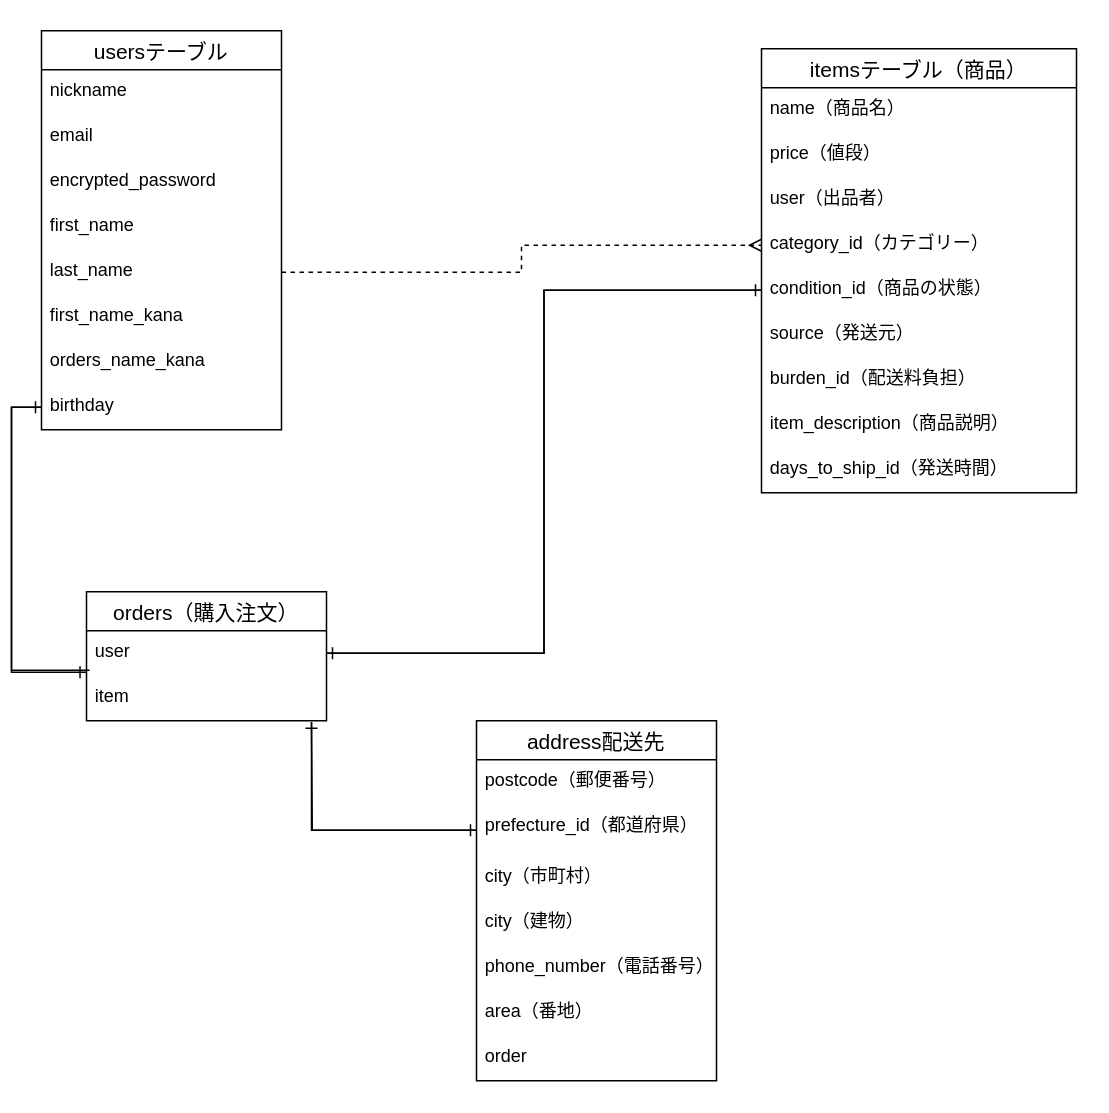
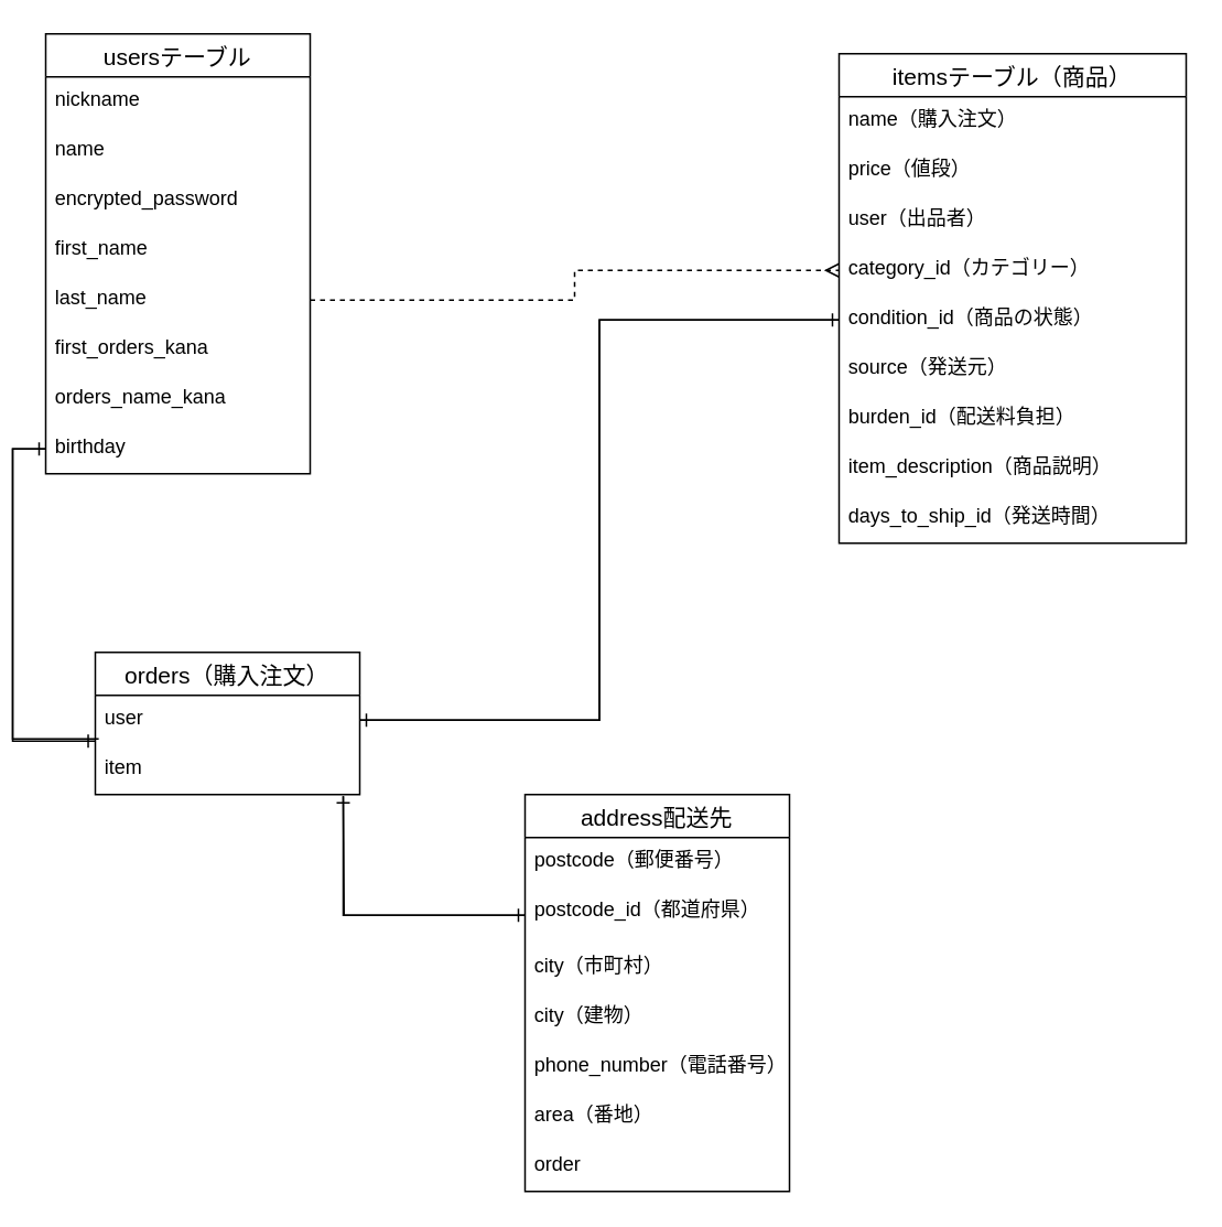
  <mxCell id="0" />
  <mxCell id="1" parent="0" />
  <mxCell id="2" value="usersテーブル" style="swimlane;fontStyle=0;childLayout=stackLayout;horizontal=1;startSize=26;horizontalStack=0;resizeParent=1;resizeParentMax=0;resizeLast=0;collapsible=1;marginBottom=0;align=center;fontSize=14;" parent="1" vertex="1"><mxGeometry x="20" y="20" width="160" height="266" as="geometry"><mxRectangle x="80" y="390" width="50" height="26" as="alternateBounds" /></mxGeometry></mxCell>
  <mxCell id="3" value="nickname" style="text;strokeColor=none;fillColor=none;spacingLeft=4;spacingRight=4;overflow=hidden;rotatable=0;points=[[0,0.5],[1,0.5]];portConstraint=eastwest;fontSize=12;" parent="2" vertex="1"><mxGeometry y="26" width="160" height="30" as="geometry" /></mxCell>
- <mxCell id="4" value="email" style="text;strokeColor=none;fillColor=none;spacingLeft=4;spacingRight=4;overflow=hidden;rotatable=0;points=[[0,0.5],[1,0.5]];portConstraint=eastwest;fontSize=12;" parent="2" vertex="1"><mxGeometry y="56" width="160" height="30" as="geometry" /></mxCell>
+ <mxCell id="4" value="name" style="text;strokeColor=none;fillColor=none;spacingLeft=4;spacingRight=4;overflow=hidden;rotatable=0;points=[[0,0.5],[1,0.5]];portConstraint=eastwest;fontSize=12;" parent="2" vertex="1"><mxGeometry y="56" width="160" height="30" as="geometry" /></mxCell>
  <mxCell id="5" value="encrypted_password" style="text;strokeColor=none;fillColor=none;spacingLeft=4;spacingRight=4;overflow=hidden;rotatable=0;points=[[0,0.5],[1,0.5]];portConstraint=eastwest;fontSize=12;" parent="2" vertex="1"><mxGeometry y="86" width="160" height="30" as="geometry" /></mxCell>
  <mxCell id="6" value="first_name" style="text;strokeColor=none;fillColor=none;spacingLeft=4;spacingRight=4;overflow=hidden;rotatable=0;points=[[0,0.5],[1,0.5]];portConstraint=eastwest;fontSize=12;" parent="2" vertex="1"><mxGeometry y="116" width="160" height="30" as="geometry" /></mxCell>
  <mxCell id="7" value="last_name" style="text;strokeColor=none;fillColor=none;spacingLeft=4;spacingRight=4;overflow=hidden;rotatable=0;points=[[0,0.5],[1,0.5]];portConstraint=eastwest;fontSize=12;" parent="2" vertex="1"><mxGeometry y="146" width="160" height="30" as="geometry" /></mxCell>
- <mxCell id="8" value="first_name_kana" style="text;strokeColor=none;fillColor=none;spacingLeft=4;spacingRight=4;overflow=hidden;rotatable=0;points=[[0,0.5],[1,0.5]];portConstraint=eastwest;fontSize=12;" vertex="1" parent="2"><mxGeometry y="176" width="160" height="30" as="geometry" /></mxCell>
+ <mxCell id="8" value="first_orders_kana" style="text;strokeColor=none;fillColor=none;spacingLeft=4;spacingRight=4;overflow=hidden;rotatable=0;points=[[0,0.5],[1,0.5]];portConstraint=eastwest;fontSize=12;" vertex="1" parent="2"><mxGeometry y="176" width="160" height="30" as="geometry" /></mxCell>
  <mxCell id="9" value="orders_name_kana" style="text;strokeColor=none;fillColor=none;spacingLeft=4;spacingRight=4;overflow=hidden;rotatable=0;points=[[0,0.5],[1,0.5]];portConstraint=eastwest;fontSize=12;" vertex="1" parent="2"><mxGeometry y="206" width="160" height="30" as="geometry" /></mxCell>
  <mxCell id="10" value="birthday" style="text;strokeColor=none;fillColor=none;spacingLeft=4;spacingRight=4;overflow=hidden;rotatable=0;points=[[0,0.5],[1,0.5]];portConstraint=eastwest;fontSize=12;" parent="2" vertex="1"><mxGeometry y="236" width="160" height="30" as="geometry" /></mxCell>
  <mxCell id="11" value="itemsテーブル（商品）" style="swimlane;fontStyle=0;childLayout=stackLayout;horizontal=1;startSize=26;horizontalStack=0;resizeParent=1;resizeParentMax=0;resizeLast=0;collapsible=1;marginBottom=0;align=center;fontSize=14;" parent="1" vertex="1"><mxGeometry x="500" y="32" width="210" height="296" as="geometry" /></mxCell>
- <mxCell id="12" value="name（商品名）" style="text;strokeColor=none;fillColor=none;spacingLeft=4;spacingRight=4;overflow=hidden;rotatable=0;points=[[0,0.5],[1,0.5]];portConstraint=eastwest;fontSize=12;" parent="11" vertex="1"><mxGeometry y="26" width="210" height="30" as="geometry" /></mxCell>
+ <mxCell id="12" value="name（購入注文）" style="text;strokeColor=none;fillColor=none;spacingLeft=4;spacingRight=4;overflow=hidden;rotatable=0;points=[[0,0.5],[1,0.5]];portConstraint=eastwest;fontSize=12;" parent="11" vertex="1"><mxGeometry y="26" width="210" height="30" as="geometry" /></mxCell>
  <mxCell id="13" value="price（値段）" style="text;strokeColor=none;fillColor=none;spacingLeft=4;spacingRight=4;overflow=hidden;rotatable=0;points=[[0,0.5],[1,0.5]];portConstraint=eastwest;fontSize=12;" parent="11" vertex="1"><mxGeometry y="56" width="210" height="30" as="geometry" /></mxCell>
  <mxCell id="14" value="user（出品者）" style="text;strokeColor=none;fillColor=none;spacingLeft=4;spacingRight=4;overflow=hidden;rotatable=0;points=[[0,0.5],[1,0.5]];portConstraint=eastwest;fontSize=12;" parent="11" vertex="1"><mxGeometry y="86" width="210" height="30" as="geometry" /></mxCell>
  <mxCell id="15" value="category_id（カテゴリー）" style="text;strokeColor=none;fillColor=none;spacingLeft=4;spacingRight=4;overflow=hidden;rotatable=0;points=[[0,0.5],[1,0.5]];portConstraint=eastwest;fontSize=12;" parent="11" vertex="1"><mxGeometry y="116" width="210" height="30" as="geometry" /></mxCell>
  <mxCell id="16" value="condition_id（商品の状態）" style="text;strokeColor=none;fillColor=none;spacingLeft=4;spacingRight=4;overflow=hidden;rotatable=0;points=[[0,0.5],[1,0.5]];portConstraint=eastwest;fontSize=12;" parent="11" vertex="1"><mxGeometry y="146" width="210" height="30" as="geometry" /></mxCell>
  <mxCell id="17" value="source（発送元）" style="text;strokeColor=none;fillColor=none;spacingLeft=4;spacingRight=4;overflow=hidden;rotatable=0;points=[[0,0.5],[1,0.5]];portConstraint=eastwest;fontSize=12;" parent="11" vertex="1"><mxGeometry y="176" width="210" height="30" as="geometry" /></mxCell>
  <mxCell id="18" value="burden_id（配送料負担）" style="text;strokeColor=none;fillColor=none;spacingLeft=4;spacingRight=4;overflow=hidden;rotatable=0;points=[[0,0.5],[1,0.5]];portConstraint=eastwest;fontSize=12;" vertex="1" parent="11"><mxGeometry y="206" width="210" height="30" as="geometry" /></mxCell>
  <mxCell id="19" value="item_description（商品説明）" style="text;strokeColor=none;fillColor=none;spacingLeft=4;spacingRight=4;overflow=hidden;rotatable=0;points=[[0,0.5],[1,0.5]];portConstraint=eastwest;fontSize=12;" vertex="1" parent="11"><mxGeometry y="236" width="210" height="30" as="geometry" /></mxCell>
  <mxCell id="20" value="days_to_ship_id（発送時間）" style="text;strokeColor=none;fillColor=none;spacingLeft=4;spacingRight=4;overflow=hidden;rotatable=0;points=[[0,0.5],[1,0.5]];portConstraint=eastwest;fontSize=12;" vertex="1" parent="11"><mxGeometry y="266" width="210" height="30" as="geometry" /></mxCell>
  <mxCell id="21" value="orders（購入注文）" style="swimlane;fontStyle=0;childLayout=stackLayout;horizontal=1;startSize=26;horizontalStack=0;resizeParent=1;resizeParentMax=0;resizeLast=0;collapsible=1;marginBottom=0;align=center;fontSize=14;" parent="1" vertex="1"><mxGeometry x="50" y="394" width="160" height="86" as="geometry" /></mxCell>
  <mxCell id="22" value="user" style="text;strokeColor=none;fillColor=none;spacingLeft=4;spacingRight=4;overflow=hidden;rotatable=0;points=[[0,0.5],[1,0.5]];portConstraint=eastwest;fontSize=12;" parent="21" vertex="1"><mxGeometry y="26" width="160" height="30" as="geometry" /></mxCell>
  <mxCell id="23" value="item" style="text;strokeColor=none;fillColor=none;spacingLeft=4;spacingRight=4;overflow=hidden;rotatable=0;points=[[0,0.5],[1,0.5]];portConstraint=eastwest;fontSize=12;" parent="21" vertex="1"><mxGeometry y="56" width="160" height="30" as="geometry" /></mxCell>
  <mxCell id="24" value="address配送先" style="swimlane;fontStyle=0;childLayout=stackLayout;horizontal=1;startSize=26;horizontalStack=0;resizeParent=1;resizeParentMax=0;resizeLast=0;collapsible=1;marginBottom=0;align=center;fontSize=14;" parent="1" vertex="1"><mxGeometry x="310" y="480" width="160" height="240" as="geometry" /></mxCell>
  <mxCell id="25" value="postcode（郵便番号）" style="text;strokeColor=none;fillColor=none;spacingLeft=4;spacingRight=4;overflow=hidden;rotatable=0;points=[[0,0.5],[1,0.5]];portConstraint=eastwest;fontSize=12;" parent="24" vertex="1"><mxGeometry y="26" width="160" height="30" as="geometry" /></mxCell>
- <mxCell id="26" value="prefecture_id（都道府県）" style="text;strokeColor=none;fillColor=none;spacingLeft=4;spacingRight=4;overflow=hidden;rotatable=0;points=[[0,0.5],[1,0.5]];portConstraint=eastwest;fontSize=12;" parent="24" vertex="1"><mxGeometry y="56" width="160" height="34" as="geometry" /></mxCell>
+ <mxCell id="26" value="postcode_id（都道府県）" style="text;strokeColor=none;fillColor=none;spacingLeft=4;spacingRight=4;overflow=hidden;rotatable=0;points=[[0,0.5],[1,0.5]];portConstraint=eastwest;fontSize=12;" parent="24" vertex="1"><mxGeometry y="56" width="160" height="34" as="geometry" /></mxCell>
  <mxCell id="27" value="city（市町村）" style="text;strokeColor=none;fillColor=none;spacingLeft=4;spacingRight=4;overflow=hidden;rotatable=0;points=[[0,0.5],[1,0.5]];portConstraint=eastwest;fontSize=12;" parent="24" vertex="1"><mxGeometry y="90" width="160" height="30" as="geometry" /></mxCell>
  <mxCell id="28" value="city（建物）" style="text;strokeColor=none;fillColor=none;spacingLeft=4;spacingRight=4;overflow=hidden;rotatable=0;points=[[0,0.5],[1,0.5]];portConstraint=eastwest;fontSize=12;" parent="24" vertex="1"><mxGeometry y="120" width="160" height="30" as="geometry" /></mxCell>
  <mxCell id="29" value="phone_number（電話番号）" style="text;strokeColor=none;fillColor=none;spacingLeft=4;spacingRight=4;overflow=hidden;rotatable=0;points=[[0,0.5],[1,0.5]];portConstraint=eastwest;fontSize=12;" parent="24" vertex="1"><mxGeometry y="150" width="160" height="30" as="geometry" /></mxCell>
  <mxCell id="30" value="area（番地）" style="text;strokeColor=none;fillColor=none;spacingLeft=4;spacingRight=4;overflow=hidden;rotatable=0;points=[[0,0.5],[1,0.5]];portConstraint=eastwest;fontSize=12;" vertex="1" parent="24"><mxGeometry y="180" width="160" height="30" as="geometry" /></mxCell>
  <mxCell id="31" value="order" style="text;strokeColor=none;fillColor=none;spacingLeft=4;spacingRight=4;overflow=hidden;rotatable=0;points=[[0,0.5],[1,0.5]];portConstraint=eastwest;fontSize=12;" vertex="1" parent="24"><mxGeometry y="210" width="160" height="30" as="geometry" /></mxCell>
  <mxCell id="32" style="edgeStyle=orthogonalEdgeStyle;rounded=0;orthogonalLoop=1;jettySize=auto;html=1;exitX=1;exitY=0.5;exitDx=0;exitDy=0;entryX=0;entryY=0.5;entryDx=0;entryDy=0;endArrow=ERmany;endFill=0;dashed=1;" parent="1" source="7" target="15" edge="1"><mxGeometry relative="1" as="geometry" /></mxCell>
  <mxCell id="33" style="edgeStyle=orthogonalEdgeStyle;rounded=0;orthogonalLoop=1;jettySize=auto;html=1;exitX=1;exitY=0.5;exitDx=0;exitDy=0;entryX=0;entryY=0.5;entryDx=0;entryDy=0;endArrow=ERone;endFill=0;" parent="1" target="26" edge="1"><mxGeometry relative="1" as="geometry"><mxPoint x="200" y="481" as="sourcePoint" /></mxGeometry></mxCell>
  <mxCell id="34" style="edgeStyle=orthogonalEdgeStyle;rounded=0;orthogonalLoop=1;jettySize=auto;html=1;exitX=1;exitY=0.5;exitDx=0;exitDy=0;entryX=0;entryY=0.5;entryDx=0;entryDy=0;endArrow=ERone;endFill=0;" edge="1" parent="1" source="22" target="16"><mxGeometry relative="1" as="geometry" /></mxCell>
  <mxCell id="35" style="edgeStyle=orthogonalEdgeStyle;rounded=0;orthogonalLoop=1;jettySize=auto;html=1;exitX=0;exitY=0.5;exitDx=0;exitDy=0;entryX=1;entryY=0.5;entryDx=0;entryDy=0;endArrow=ERone;endFill=0;" edge="1" parent="1" source="16" target="22"><mxGeometry relative="1" as="geometry" /></mxCell>
  <mxCell id="36" style="edgeStyle=orthogonalEdgeStyle;rounded=0;orthogonalLoop=1;jettySize=auto;html=1;exitX=0.013;exitY=-0.12;exitDx=0;exitDy=0;entryX=0;entryY=0.5;entryDx=0;entryDy=0;endArrow=ERone;endFill=0;exitPerimeter=0;" edge="1" parent="1" source="23" target="10"><mxGeometry relative="1" as="geometry"><mxPoint x="40" y="451" as="sourcePoint" /></mxGeometry></mxCell>
  <mxCell id="37" style="edgeStyle=orthogonalEdgeStyle;rounded=0;orthogonalLoop=1;jettySize=auto;html=1;exitX=0;exitY=0.5;exitDx=0;exitDy=0;entryX=1;entryY=0.5;entryDx=0;entryDy=0;endArrow=ERone;endFill=0;" edge="1" parent="1" source="26"><mxGeometry relative="1" as="geometry"><mxPoint x="200" y="481" as="targetPoint" /><Array as="points"><mxPoint x="200" y="553" /></Array></mxGeometry></mxCell>
  <mxCell id="38" style="edgeStyle=orthogonalEdgeStyle;rounded=0;orthogonalLoop=1;jettySize=auto;html=1;exitX=0;exitY=0.5;exitDx=0;exitDy=0;entryX=-0.002;entryY=-0.08;entryDx=0;entryDy=0;entryPerimeter=0;endArrow=ERone;endFill=0;" edge="1" parent="1" source="10" target="23"><mxGeometry relative="1" as="geometry" /></mxCell>
